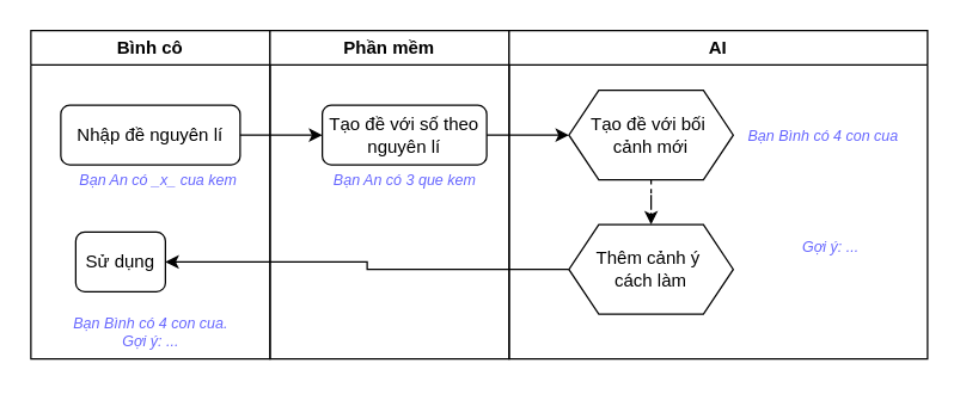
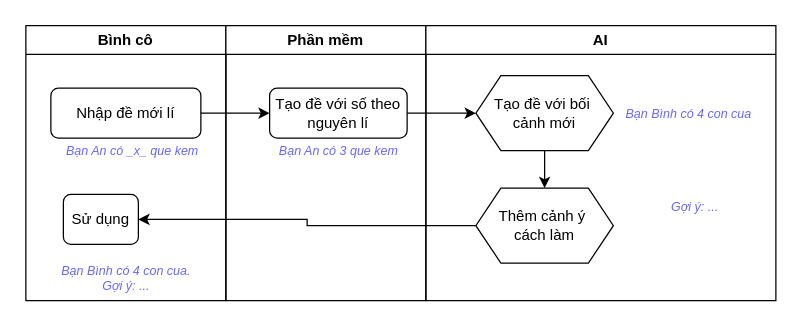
  <mxCell id="0" />
  <mxCell id="1" parent="0" />
  <mxCell id="2" value="Bình cô" style="swimlane;whiteSpace=wrap;html=1;" vertex="1" parent="1"><mxGeometry x="20" y="20" width="160" height="220" as="geometry" /></mxCell>
- <mxCell id="3" value="Nhập đề nguyên lí" style="rounded=1;whiteSpace=wrap;html=1;" vertex="1" parent="2"><mxGeometry x="20" y="50" width="120" height="40" as="geometry" /></mxCell>
+ <mxCell id="3" value="Nhập đề mới lí" style="rounded=1;whiteSpace=wrap;html=1;" vertex="1" parent="2"><mxGeometry x="20" y="50" width="120" height="40" as="geometry" /></mxCell>
  <mxCell id="4" value="Sử dụng" style="rounded=1;whiteSpace=wrap;html=1;" vertex="1" parent="2"><mxGeometry x="30" y="135" width="60" height="40" as="geometry" /></mxCell>
- <mxCell id="5" value="Bạn An có _x_ cua kem" style="text;html=1;align=center;verticalAlign=middle;resizable=0;points=[];autosize=1;strokeColor=none;fillColor=none;fontStyle=2;fontSize=10;fontColor=#6666FF;shadow=1;" vertex="1" parent="2"><mxGeometry x="20" y="85" width="130" height="30" as="geometry" /></mxCell>
+ <mxCell id="5" value="Bạn An có _x_ que kem" style="text;html=1;align=center;verticalAlign=middle;resizable=0;points=[];autosize=1;strokeColor=none;fillColor=none;fontStyle=2;fontSize=10;fontColor=#6666FF;shadow=1;" vertex="1" parent="2"><mxGeometry x="20" y="85" width="130" height="30" as="geometry" /></mxCell>
  <mxCell id="6" value="Bạn Bình có 4 con cua.&lt;div&gt;Gợi ý: ...&lt;/div&gt;" style="text;html=1;align=center;verticalAlign=middle;resizable=0;points=[];autosize=1;strokeColor=none;fillColor=none;fontStyle=2;fontSize=10;fontFamily=Helvetica;fontColor=#6666FF;" vertex="1" parent="2"><mxGeometry x="15" y="182" width="130" height="40" as="geometry" /></mxCell>
  <mxCell id="7" value="Phần mềm" style="swimlane;whiteSpace=wrap;html=1;" vertex="1" parent="1"><mxGeometry x="180" y="20" width="160" height="220" as="geometry" /></mxCell>
  <mxCell id="8" value="Tạo đề với số theo nguyên lí" style="rounded=1;whiteSpace=wrap;html=1;" vertex="1" parent="7"><mxGeometry x="35" y="50" width="110" height="40" as="geometry" /></mxCell>
  <mxCell id="9" value="Bạn An có 3 que kem" style="text;html=1;align=center;verticalAlign=middle;resizable=0;points=[];autosize=1;strokeColor=none;fillColor=none;fontStyle=2;fontSize=10;shadow=1;fontFamily=Helvetica;fontColor=#6666FF;" vertex="1" parent="7"><mxGeometry x="30" y="85" width="120" height="30" as="geometry" /></mxCell>
  <mxCell id="10" value="AI" style="swimlane;whiteSpace=wrap;html=1;" vertex="1" parent="1"><mxGeometry x="340" y="20" width="280" height="220" as="geometry" /></mxCell>
- <mxCell id="11" value="" style="edgeStyle=orthogonalEdgeStyle;rounded=0;orthogonalLoop=1;jettySize=auto;html=1;dashed=1;" edge="1" parent="10" source="12" target="13"><mxGeometry relative="1" as="geometry" /></mxCell>
+ <mxCell id="11" value="" style="edgeStyle=orthogonalEdgeStyle;rounded=0;orthogonalLoop=1;jettySize=auto;html=1;" edge="1" parent="10" source="12" target="13"><mxGeometry relative="1" as="geometry" /></mxCell>
  <mxCell id="12" value="Tạo đề với bối&amp;nbsp;&lt;div&gt;cảnh mới&lt;/div&gt;" style="shape=hexagon;perimeter=hexagonPerimeter2;whiteSpace=wrap;html=1;fixedSize=1;" vertex="1" parent="10"><mxGeometry x="40" y="40" width="110" height="60" as="geometry" /></mxCell>
  <mxCell id="13" value="Thêm cảnh ý&amp;nbsp;&lt;div&gt;cách làm&lt;/div&gt;" style="shape=hexagon;perimeter=hexagonPerimeter2;whiteSpace=wrap;html=1;fixedSize=1;" vertex="1" parent="10"><mxGeometry x="40" y="130" width="110" height="60" as="geometry" /></mxCell>
  <mxCell id="14" value="Bạn Bình có 4 con cua" style="text;html=1;align=center;verticalAlign=middle;resizable=0;points=[];autosize=1;strokeColor=none;fillColor=none;fontStyle=2;fontSize=10;fontFamily=Helvetica;fontColor=#6666FF;" vertex="1" parent="10"><mxGeometry x="150" y="55" width="120" height="30" as="geometry" /></mxCell>
  <mxCell id="15" value="Gợi ý: ..." style="text;html=1;align=center;verticalAlign=middle;resizable=0;points=[];autosize=1;strokeColor=none;fillColor=none;fontStyle=2;fontSize=10;fontFamily=Helvetica;fontColor=#6666FF;" vertex="1" parent="10"><mxGeometry x="185" y="130" width="60" height="30" as="geometry" /></mxCell>
  <mxCell id="16" value="" style="edgeStyle=orthogonalEdgeStyle;rounded=0;orthogonalLoop=1;jettySize=auto;html=1;" edge="1" parent="1" source="3" target="8"><mxGeometry relative="1" as="geometry" /></mxCell>
  <mxCell id="17" style="edgeStyle=orthogonalEdgeStyle;rounded=0;orthogonalLoop=1;jettySize=auto;html=1;entryX=0;entryY=0.5;entryDx=0;entryDy=0;" edge="1" parent="1" source="8" target="12"><mxGeometry relative="1" as="geometry" /></mxCell>
  <mxCell id="18" style="edgeStyle=orthogonalEdgeStyle;rounded=0;orthogonalLoop=1;jettySize=auto;html=1;entryX=1;entryY=0.5;entryDx=0;entryDy=0;" edge="1" parent="1" source="13" target="4"><mxGeometry relative="1" as="geometry" /></mxCell>
